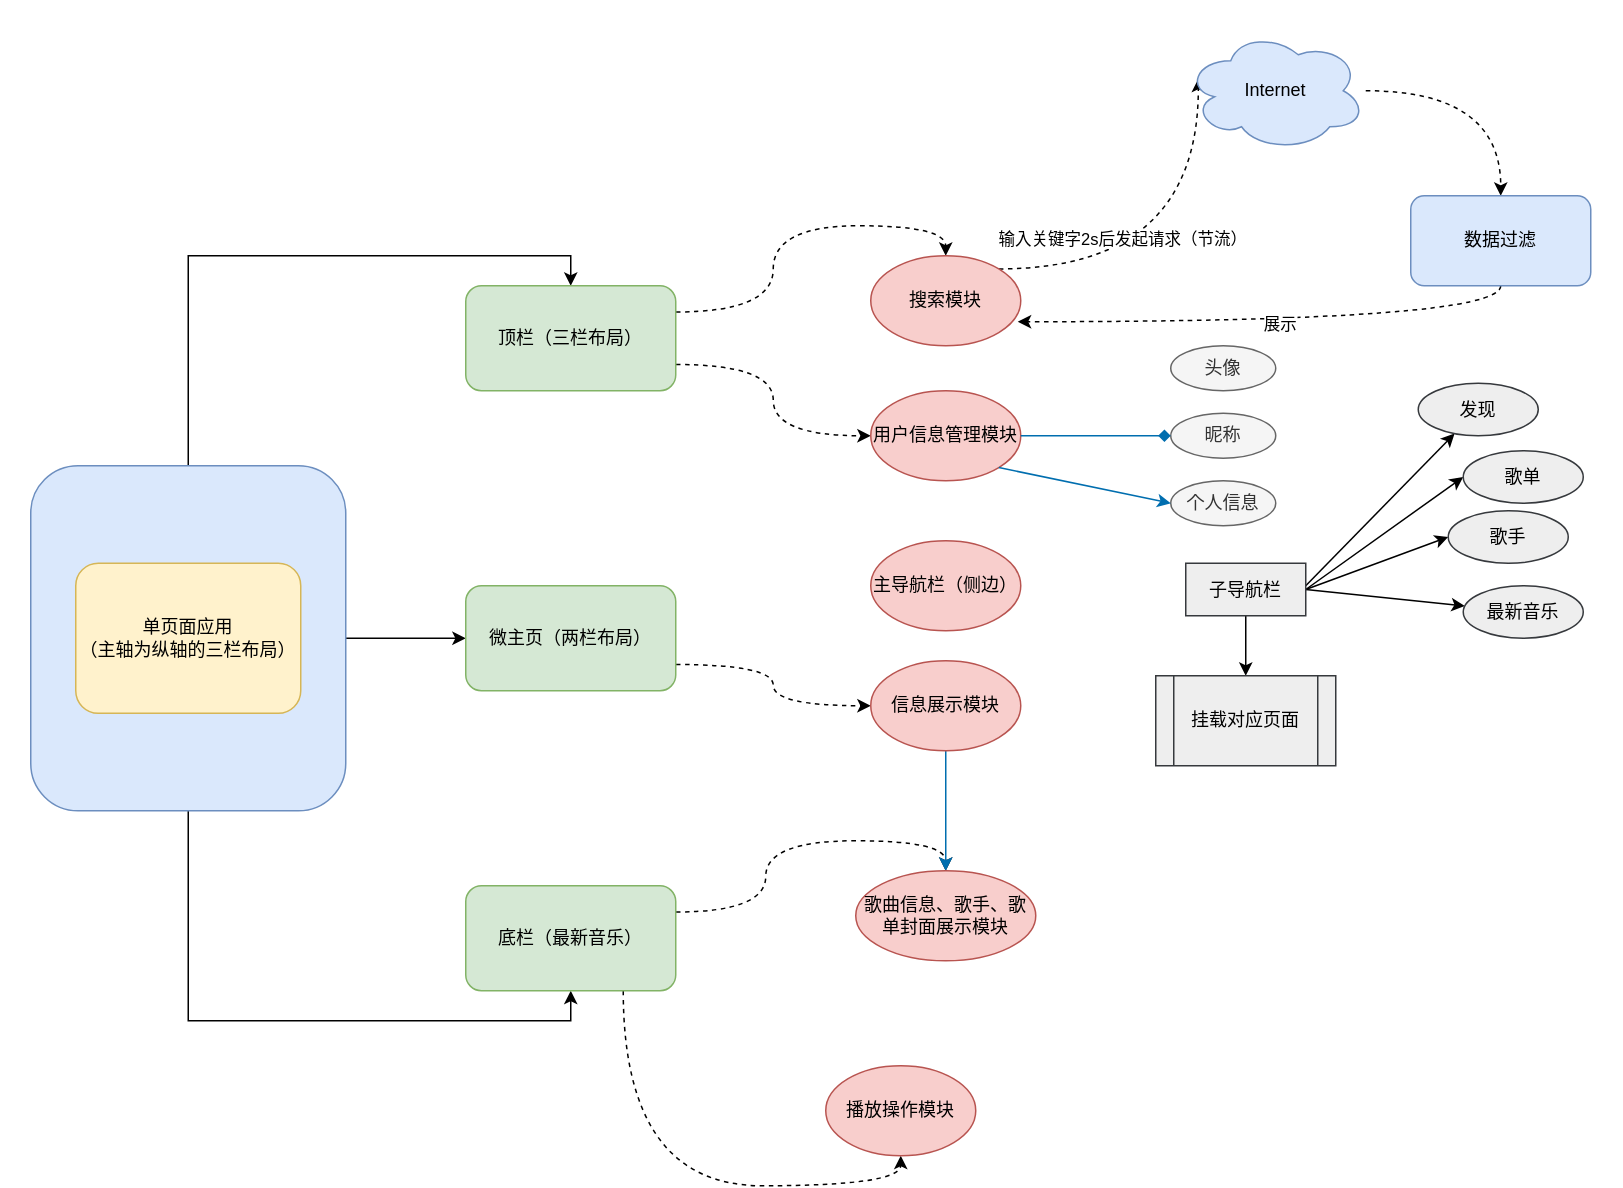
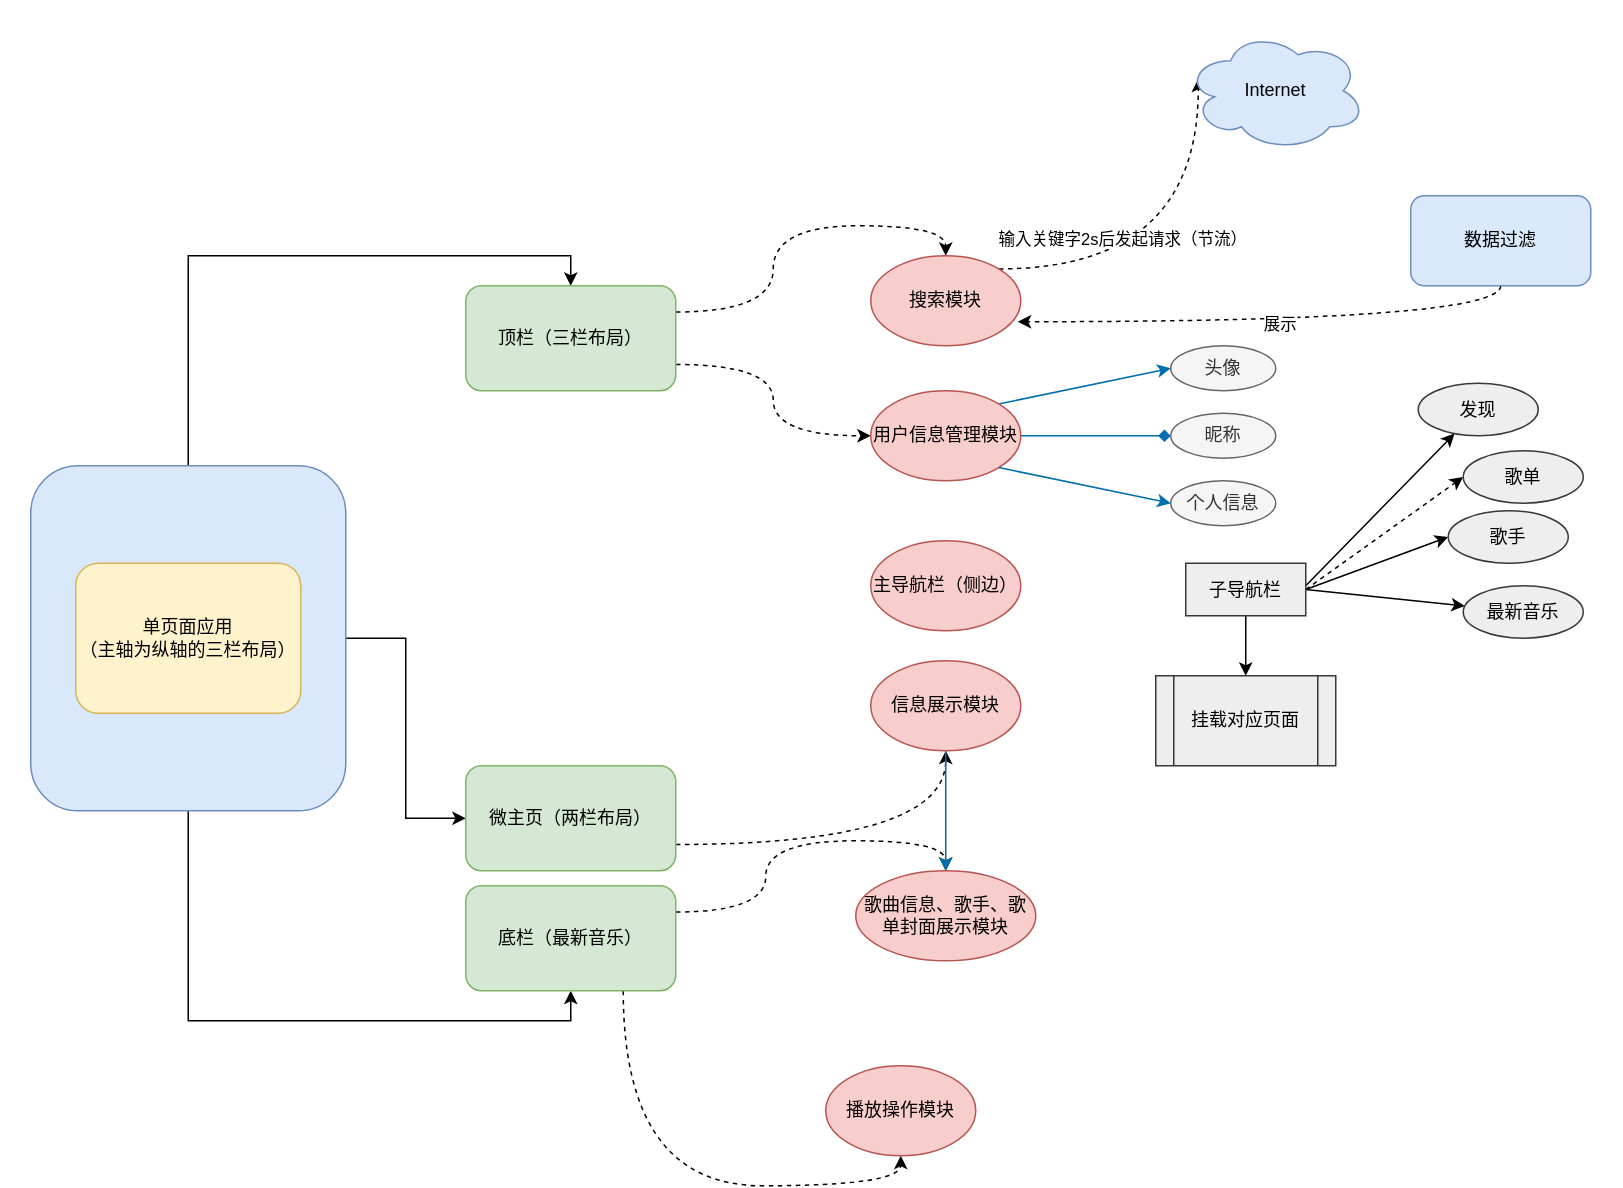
  <mxCell id="0" />
  <mxCell id="1" parent="0" />
  <mxCell id="2" style="edgeStyle=orthogonalEdgeStyle;rounded=0;orthogonalLoop=1;jettySize=auto;html=1;exitX=0.5;exitY=0;exitDx=0;exitDy=0;entryX=0.5;entryY=0;entryDx=0;entryDy=0;" edge="1" parent="1" source="5" target="9"><mxGeometry relative="1" as="geometry" /></mxCell>
  <mxCell id="3" style="edgeStyle=orthogonalEdgeStyle;rounded=0;orthogonalLoop=1;jettySize=auto;html=1;exitX=1;exitY=0.5;exitDx=0;exitDy=0;entryX=0;entryY=0.5;entryDx=0;entryDy=0;" edge="1" parent="1" source="5" target="11"><mxGeometry relative="1" as="geometry" /></mxCell>
  <mxCell id="4" style="edgeStyle=orthogonalEdgeStyle;rounded=0;orthogonalLoop=1;jettySize=auto;html=1;exitX=0.5;exitY=1;exitDx=0;exitDy=0;entryX=0.5;entryY=1;entryDx=0;entryDy=0;" edge="1" parent="1" source="5" target="14"><mxGeometry relative="1" as="geometry" /></mxCell>
  <mxCell id="5" value="" style="rounded=1;whiteSpace=wrap;html=1;fillColor=#dae8fc;strokeColor=#6c8ebf;" vertex="1" parent="1"><mxGeometry x="20" y="310" width="210" height="230" as="geometry" /></mxCell>
  <mxCell id="6" value="单页面应用&lt;br&gt;（主轴为纵轴的三栏布局）" style="rounded=1;whiteSpace=wrap;html=1;fillColor=#fff2cc;strokeColor=#d6b656;" vertex="1" parent="1"><mxGeometry x="50" y="375" width="150" height="100" as="geometry" /></mxCell>
  <mxCell id="7" style="edgeStyle=orthogonalEdgeStyle;curved=1;rounded=0;orthogonalLoop=1;jettySize=auto;html=1;exitX=1;exitY=0.75;exitDx=0;exitDy=0;entryX=0;entryY=0.5;entryDx=0;entryDy=0;dashed=1;" edge="1" parent="1" source="9" target="19"><mxGeometry relative="1" as="geometry" /></mxCell>
  <mxCell id="8" style="edgeStyle=orthogonalEdgeStyle;curved=1;rounded=0;orthogonalLoop=1;jettySize=auto;html=1;exitX=1;exitY=0.25;exitDx=0;exitDy=0;entryX=0.5;entryY=0;entryDx=0;entryDy=0;dashed=1;" edge="1" parent="1" source="9" target="17"><mxGeometry relative="1" as="geometry" /></mxCell>
  <mxCell id="9" value="顶栏（三栏布局）" style="rounded=1;whiteSpace=wrap;html=1;fillColor=#d5e8d4;strokeColor=#82b366;" vertex="1" parent="1"><mxGeometry x="310" y="190" width="140" height="70" as="geometry" /></mxCell>
  <mxCell id="10" style="edgeStyle=orthogonalEdgeStyle;curved=1;rounded=0;orthogonalLoop=1;jettySize=auto;html=1;exitX=1;exitY=0.75;exitDx=0;exitDy=0;dashed=1;" edge="1" parent="1" source="11" target="22"><mxGeometry relative="1" as="geometry" /></mxCell>
- <mxCell id="11" value="微主页（两栏布局）" style="rounded=1;whiteSpace=wrap;html=1;fillColor=#d5e8d4;strokeColor=#82b366;" vertex="1" parent="1"><mxGeometry x="310" y="390" width="140" height="70" as="geometry" /></mxCell>
+ <mxCell id="11" value="微主页（两栏布局）" style="rounded=1;whiteSpace=wrap;html=1;fillColor=#d5e8d4;strokeColor=#82b366;" vertex="1" parent="1"><mxGeometry x="310" y="510" width="140" height="70" as="geometry" /></mxCell>
  <mxCell id="12" style="edgeStyle=orthogonalEdgeStyle;curved=1;rounded=0;orthogonalLoop=1;jettySize=auto;html=1;exitX=1;exitY=0.25;exitDx=0;exitDy=0;entryX=0.5;entryY=0;entryDx=0;entryDy=0;dashed=1;" edge="1" parent="1" source="14" target="23"><mxGeometry relative="1" as="geometry" /></mxCell>
  <mxCell id="13" style="edgeStyle=orthogonalEdgeStyle;curved=1;rounded=0;orthogonalLoop=1;jettySize=auto;html=1;exitX=0.75;exitY=1;exitDx=0;exitDy=0;entryX=0.5;entryY=1;entryDx=0;entryDy=0;dashed=1;" edge="1" parent="1" source="14" target="24"><mxGeometry relative="1" as="geometry" /></mxCell>
  <mxCell id="14" value="底栏（最新音乐）" style="rounded=1;whiteSpace=wrap;html=1;fillColor=#d5e8d4;strokeColor=#82b366;" vertex="1" parent="1"><mxGeometry x="310" y="590" width="140" height="70" as="geometry" /></mxCell>
  <mxCell id="15" style="edgeStyle=orthogonalEdgeStyle;curved=1;rounded=0;orthogonalLoop=1;jettySize=auto;html=1;exitX=1;exitY=0;exitDx=0;exitDy=0;entryX=0.07;entryY=0.4;entryDx=0;entryDy=0;entryPerimeter=0;dashed=1;" edge="1" parent="1" source="17" target="26"><mxGeometry relative="1" as="geometry" /></mxCell>
  <mxCell id="16" value="输入关键字2s后发起请求（节流）" style="edgeLabel;html=1;align=center;verticalAlign=middle;resizable=0;points=[];" vertex="1" connectable="0" parent="15"><mxGeometry x="-0.372" y="20" relative="1" as="geometry"><mxPoint as="offset" /></mxGeometry></mxCell>
  <mxCell id="17" value="搜索模块" style="ellipse;whiteSpace=wrap;html=1;fillColor=#f8cecc;strokeColor=#b85450;" vertex="1" parent="1"><mxGeometry x="580" y="170" width="100" height="60" as="geometry" /></mxCell>
+ <mxCell id="18" style="rounded=0;orthogonalLoop=1;jettySize=auto;html=1;exitX=1;exitY=0;exitDx=0;exitDy=0;entryX=0;entryY=0.5;entryDx=0;entryDy=0;fillColor=#1ba1e2;strokeColor=#006EAF;" edge="1" parent="1" source="19" target="30"><mxGeometry relative="1" as="geometry" /></mxCell>
  <mxCell id="19" value="用户信息管理模块" style="ellipse;whiteSpace=wrap;html=1;fillColor=#f8cecc;strokeColor=#b85450;" vertex="1" parent="1"><mxGeometry x="580" y="260" width="100" height="60" as="geometry" /></mxCell>
  <mxCell id="20" value="主导航栏（侧边）" style="ellipse;whiteSpace=wrap;html=1;fillColor=#f8cecc;strokeColor=#b85450;" vertex="1" parent="1"><mxGeometry x="580" y="360" width="100" height="60" as="geometry" /></mxCell>
  <mxCell id="21" value="" style="edgeStyle=none;rounded=0;orthogonalLoop=1;jettySize=auto;html=1;fillColor=#1ba1e2;strokeColor=#006EAF;" edge="1" parent="1" source="22" target="23"><mxGeometry relative="1" as="geometry" /></mxCell>
  <mxCell id="22" value="信息展示模块" style="ellipse;whiteSpace=wrap;html=1;fillColor=#f8cecc;strokeColor=#b85450;" vertex="1" parent="1"><mxGeometry x="580" y="440" width="100" height="60" as="geometry" /></mxCell>
  <mxCell id="23" value="歌曲信息、歌手、歌单封面展示模块" style="ellipse;whiteSpace=wrap;html=1;fillColor=#f8cecc;strokeColor=#b85450;" vertex="1" parent="1"><mxGeometry x="570" y="580" width="120" height="60" as="geometry" /></mxCell>
  <mxCell id="24" value="播放操作模块" style="ellipse;whiteSpace=wrap;html=1;fillColor=#f8cecc;strokeColor=#b85450;" vertex="1" parent="1"><mxGeometry x="550" y="710" width="100" height="60" as="geometry" /></mxCell>
- <mxCell id="25" value="" style="edgeStyle=orthogonalEdgeStyle;curved=1;rounded=0;orthogonalLoop=1;jettySize=auto;html=1;dashed=1;" edge="1" parent="1" source="26" target="29"><mxGeometry relative="1" as="geometry" /></mxCell>
  <mxCell id="26" value="Internet" style="ellipse;shape=cloud;whiteSpace=wrap;html=1;fillColor=#dae8fc;strokeColor=#6c8ebf;" vertex="1" parent="1"><mxGeometry x="790" y="20" width="120" height="80" as="geometry" /></mxCell>
  <mxCell id="27" style="edgeStyle=orthogonalEdgeStyle;curved=1;rounded=0;orthogonalLoop=1;jettySize=auto;html=1;exitX=0.5;exitY=1;exitDx=0;exitDy=0;entryX=0.98;entryY=0.733;entryDx=0;entryDy=0;entryPerimeter=0;dashed=1;" edge="1" parent="1" source="29" target="17"><mxGeometry relative="1" as="geometry" /></mxCell>
  <mxCell id="28" value="展示" style="edgeLabel;html=1;align=center;verticalAlign=middle;resizable=0;points=[];" vertex="1" connectable="0" parent="27"><mxGeometry x="-0.012" y="2" relative="1" as="geometry"><mxPoint as="offset" /></mxGeometry></mxCell>
  <mxCell id="29" value="数据过滤" style="rounded=1;whiteSpace=wrap;html=1;fillColor=#dae8fc;strokeColor=#6c8ebf;" vertex="1" parent="1"><mxGeometry x="940" y="130" width="120" height="60" as="geometry" /></mxCell>
  <mxCell id="30" value="头像" style="ellipse;whiteSpace=wrap;html=1;fillColor=#f5f5f5;strokeColor=#666666;fontColor=#333333;" vertex="1" parent="1"><mxGeometry x="780" y="230" width="70" height="30" as="geometry" /></mxCell>
  <mxCell id="31" value="昵称" style="ellipse;whiteSpace=wrap;html=1;fillColor=#f5f5f5;strokeColor=#666666;fontColor=#333333;" vertex="1" parent="1"><mxGeometry x="780" y="275" width="70" height="30" as="geometry" /></mxCell>
  <mxCell id="32" value="个人信息" style="ellipse;whiteSpace=wrap;html=1;fillColor=#f5f5f5;strokeColor=#666666;fontColor=#333333;" vertex="1" parent="1"><mxGeometry x="780" y="320" width="70" height="30" as="geometry" /></mxCell>
  <mxCell id="33" style="rounded=0;orthogonalLoop=1;jettySize=auto;html=1;exitX=1;exitY=0.5;exitDx=0;exitDy=0;entryX=0;entryY=0.5;entryDx=0;entryDy=0;fillColor=#1ba1e2;strokeColor=#006EAF;endArrow=diamond;" edge="1" parent="1" source="19" target="31"><mxGeometry relative="1" as="geometry"><mxPoint x="675.355" y="278.787" as="sourcePoint" /><mxPoint x="790" y="255" as="targetPoint" /></mxGeometry></mxCell>
  <mxCell id="34" style="rounded=0;orthogonalLoop=1;jettySize=auto;html=1;exitX=1;exitY=1;exitDx=0;exitDy=0;entryX=0;entryY=0.5;entryDx=0;entryDy=0;fillColor=#1ba1e2;strokeColor=#006EAF;" edge="1" parent="1" source="19" target="32"><mxGeometry relative="1" as="geometry"><mxPoint x="650" y="310" as="sourcePoint" /><mxPoint x="750" y="310" as="targetPoint" /></mxGeometry></mxCell>
  <mxCell id="35" value="" style="edgeStyle=none;rounded=0;orthogonalLoop=1;jettySize=auto;html=1;" edge="1" parent="1" source="40" target="41"><mxGeometry relative="1" as="geometry" /></mxCell>
  <mxCell id="36" value="" style="edgeStyle=none;rounded=0;orthogonalLoop=1;jettySize=auto;html=1;" edge="1" parent="1" target="42"><mxGeometry relative="1" as="geometry"><mxPoint x="870" y="390" as="sourcePoint" /></mxGeometry></mxCell>
- <mxCell id="37" style="edgeStyle=none;rounded=0;orthogonalLoop=1;jettySize=auto;html=1;exitX=1;exitY=0.5;exitDx=0;exitDy=0;entryX=0;entryY=0.5;entryDx=0;entryDy=0;" edge="1" parent="1" source="40" target="43"><mxGeometry relative="1" as="geometry"><mxPoint x="970" y="380" as="targetPoint" /></mxGeometry></mxCell>
+ <mxCell id="37" style="edgeStyle=none;rounded=0;orthogonalLoop=1;jettySize=auto;html=1;exitX=1;exitY=0.5;exitDx=0;exitDy=0;entryX=0;entryY=0.5;entryDx=0;entryDy=0;dashed=1;" edge="1" parent="1" source="40" target="43"><mxGeometry relative="1" as="geometry"><mxPoint x="970" y="380" as="targetPoint" /></mxGeometry></mxCell>
  <mxCell id="38" style="edgeStyle=none;rounded=0;orthogonalLoop=1;jettySize=auto;html=1;exitX=1;exitY=0.5;exitDx=0;exitDy=0;entryX=0;entryY=0.5;entryDx=0;entryDy=0;" edge="1" parent="1" source="40" target="44"><mxGeometry relative="1" as="geometry" /></mxCell>
  <mxCell id="39" style="edgeStyle=none;rounded=0;orthogonalLoop=1;jettySize=auto;html=1;exitX=1;exitY=0.5;exitDx=0;exitDy=0;" edge="1" parent="1" source="40" target="45"><mxGeometry relative="1" as="geometry" /></mxCell>
  <mxCell id="40" value="子导航栏" style="whiteSpace=wrap;html=1;fillColor=#eeeeee;strokeColor=#36393d;" vertex="1" parent="1"><mxGeometry x="790" y="375" width="80" height="35" as="geometry" /></mxCell>
  <mxCell id="41" value="挂载对应页面" style="shape=process;whiteSpace=wrap;html=1;backgroundOutline=1;fillColor=#eeeeee;strokeColor=#36393d;" vertex="1" parent="1"><mxGeometry x="770" y="450" width="120" height="60" as="geometry" /></mxCell>
  <mxCell id="42" value="发现" style="ellipse;whiteSpace=wrap;html=1;fillColor=#eeeeee;strokeColor=#36393d;" vertex="1" parent="1"><mxGeometry x="945" y="255" width="80" height="35" as="geometry" /></mxCell>
  <mxCell id="43" value="歌单" style="ellipse;whiteSpace=wrap;html=1;fillColor=#eeeeee;strokeColor=#36393d;" vertex="1" parent="1"><mxGeometry x="975" y="300" width="80" height="35" as="geometry" /></mxCell>
  <mxCell id="44" value="歌手" style="ellipse;whiteSpace=wrap;html=1;fillColor=#eeeeee;strokeColor=#36393d;" vertex="1" parent="1"><mxGeometry x="965" y="340" width="80" height="35" as="geometry" /></mxCell>
  <mxCell id="45" value="最新音乐" style="ellipse;whiteSpace=wrap;html=1;fillColor=#eeeeee;strokeColor=#36393d;" vertex="1" parent="1"><mxGeometry x="975" y="390" width="80" height="35" as="geometry" /></mxCell>
